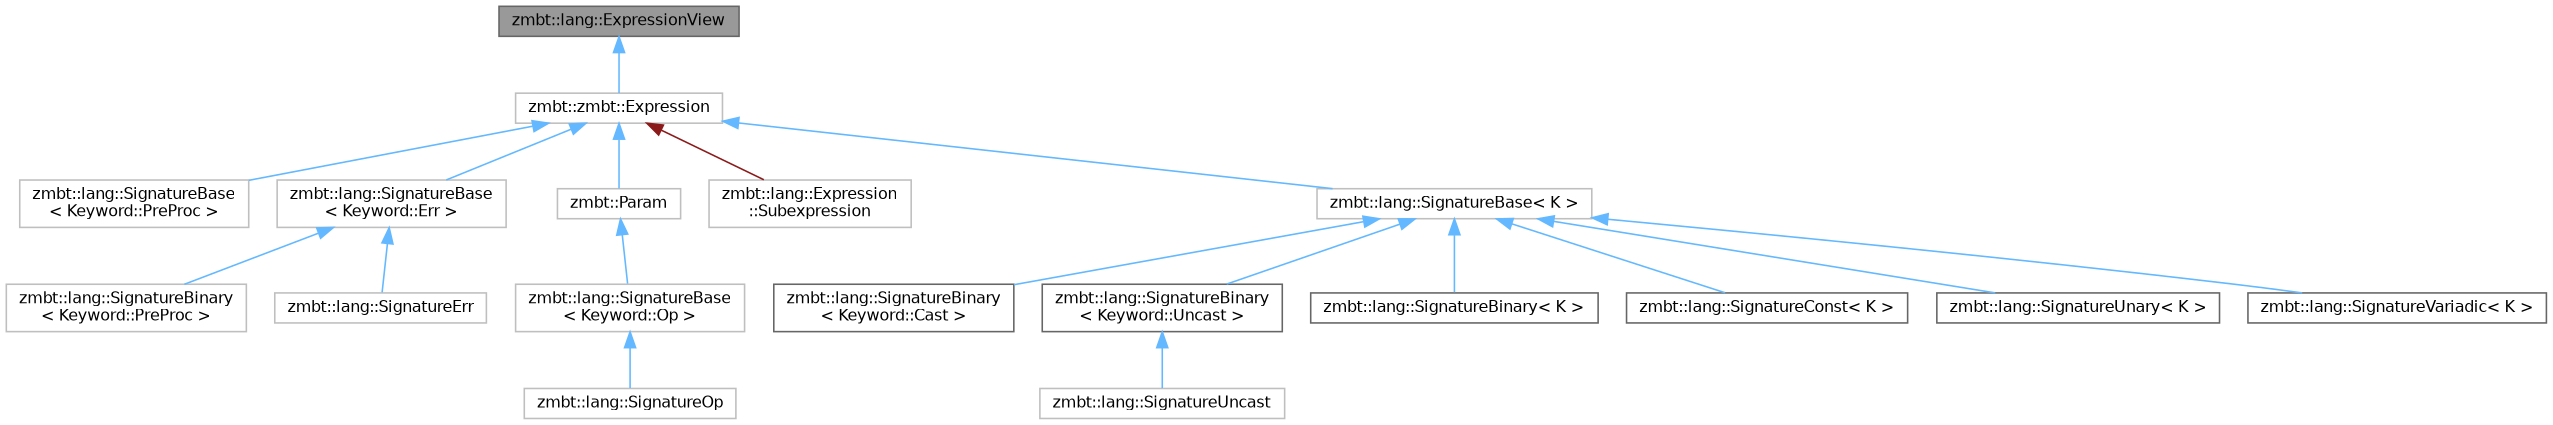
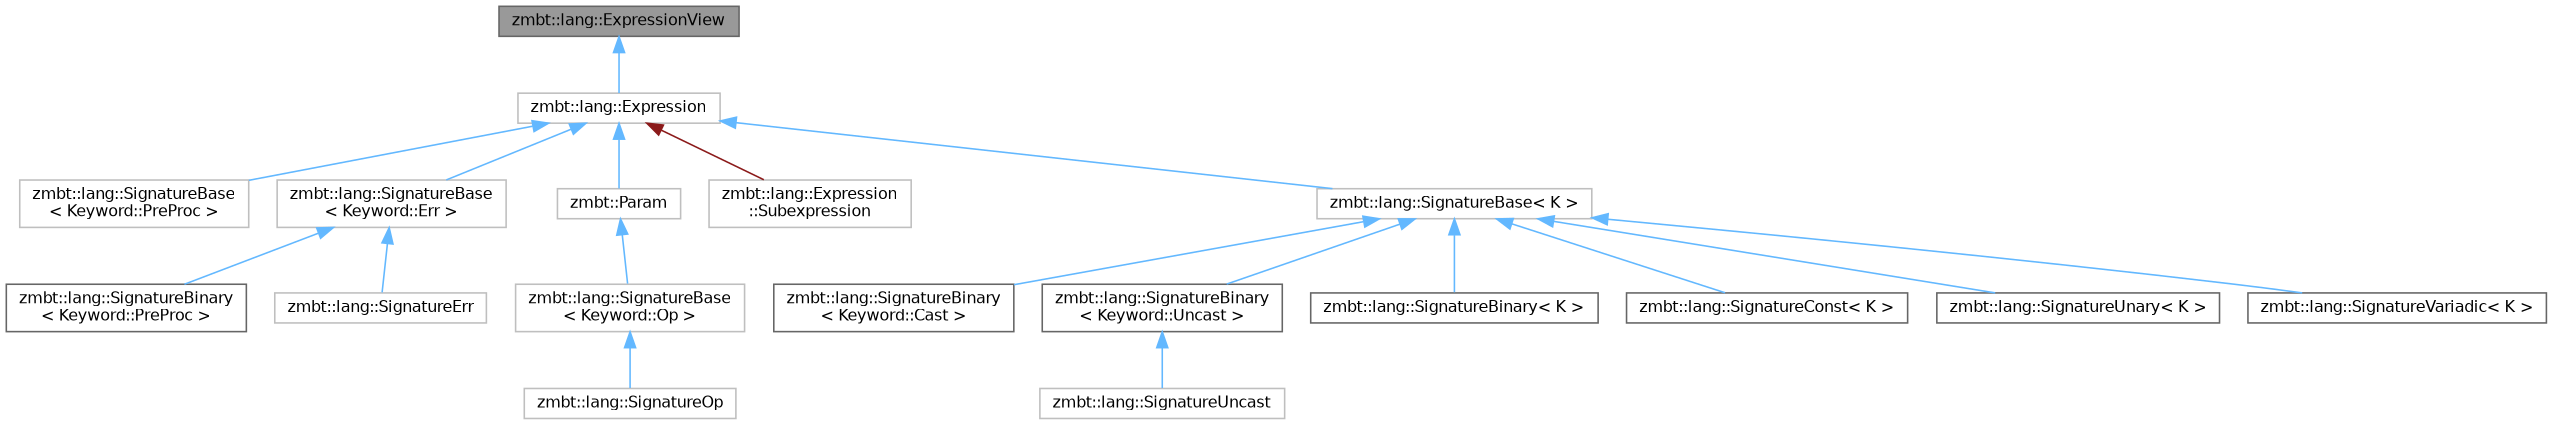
  digraph {
    rankdir=TB
    node [color=grey75 fillcolor=white fontname=Helvetica fontsize=10 shape=box style=filled]
    edge [color=steelblue1 dir=back fontname=Helvetica fontsize=10 labelfontname=Helvetica labelfontsize=10 style=solid]
    n1 [color=gray40 fillcolor=grey60 fontcolor=black height=0.2 label="zmbt::lang::ExpressionView" width=0.4]
-   n2 [height=0.2 label="zmbt::zmbt::Expression" width=0.4]
+   n2 [height=0.2 label="zmbt::lang::Expression" width=0.4]
    n3 [height=0.2 label="zmbt::lang::SignatureBase\l\< Keyword::PreProc \>" width=0.4]
    n4 [height=0.2 label="zmbt::lang::SignatureBase\l\< Keyword::Err \>" width=0.4]
    n5 [height=0.2 label="zmbt::Param" width=0.4]
    n6 [height=0.2 label="zmbt::lang::Expression\l::Subexpression" width=0.4]
    n7 [height=0.2 label="zmbt::lang::SignatureBase\< K \>" width=0.4]
-   n8 [height=0.2 label="zmbt::lang::SignatureBinary\l\< Keyword::PreProc \>" width=0.4]
+   n8 [color=gray40 height=0.2 label="zmbt::lang::SignatureBinary\l\< Keyword::PreProc \>" width=0.4]
    n9 [height=0.2 label="zmbt::lang::SignatureErr" width=0.4]
    n10 [height=0.2 label="zmbt::lang::SignatureBase\l\< Keyword::Op \>" width=0.4]
    n11 [height=0.2 label="zmbt::lang::SignatureOp" width=0.4]
    n12 [color=gray40 height=0.2 label="zmbt::lang::SignatureBinary\l\< Keyword::Cast \>" width=0.4]
    n13 [color=gray40 height=0.2 label="zmbt::lang::SignatureBinary\l\< Keyword::Uncast \>" width=0.4]
    n14 [color=gray40 height=0.2 label="zmbt::lang::SignatureBinary\< K \>" width=0.4]
    n15 [color=gray40 height=0.2 label="zmbt::lang::SignatureConst\< K \>" width=0.4]
    n16 [color=gray40 height=0.2 label="zmbt::lang::SignatureUnary\< K \>" width=0.4]
    n17 [color=gray40 height=0.2 label="zmbt::lang::SignatureVariadic\< K \>" width=0.4]
    n18 [height=0.2 label="zmbt::lang::SignatureUncast" width=0.4]
    n1 -> n2
    n2 -> n3
    n2 -> n4
    n2 -> n5
    n2 -> n6 [color=firebrick4]
    n2 -> n7
    n4 -> n8
    n4 -> n9
    n5 -> n10
    n7 -> n12
    n7 -> n13
    n7 -> n14
    n7 -> n15
    n7 -> n16
    n7 -> n17
    n10 -> n11
    n13 -> n18
  }
